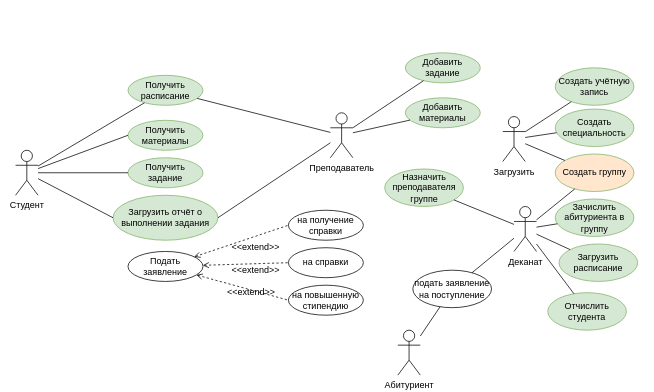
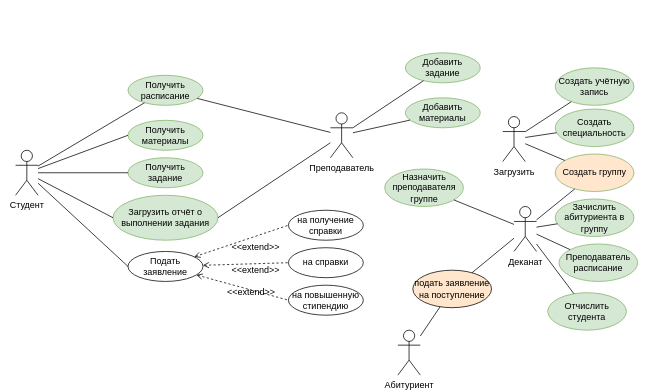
  <mxCell id="0" />
  <mxCell id="1" parent="0" />
  <mxCell id="2" value="Студент" style="shape=umlActor;verticalLabelPosition=bottom;verticalAlign=top;html=1;outlineConnect=0;" parent="1" vertex="1"><mxGeometry x="20" y="200" width="30" height="60" as="geometry" /></mxCell>
  <mxCell id="3" value="Загрузить" style="shape=umlActor;verticalLabelPosition=bottom;verticalAlign=top;html=1;outlineConnect=0;" parent="1" vertex="1"><mxGeometry x="670" y="155" width="30" height="60" as="geometry" /></mxCell>
  <mxCell id="4" value="Преподаватель" style="shape=umlActor;verticalLabelPosition=bottom;verticalAlign=top;html=1;outlineConnect=0;" parent="1" vertex="1"><mxGeometry x="440" y="150" width="30" height="60" as="geometry" /></mxCell>
  <mxCell id="5" value="&amp;nbsp;" style="text;whiteSpace=wrap;html=1;" parent="1" vertex="1"><mxGeometry x="100" y="20" width="30" height="30" as="geometry" /></mxCell>
  <mxCell id="6" value="Абитуриент" style="shape=umlActor;verticalLabelPosition=bottom;verticalAlign=top;html=1;outlineConnect=0;" parent="1" vertex="1"><mxGeometry x="530" y="440" width="30" height="60" as="geometry" /></mxCell>
  <mxCell id="7" value="Получить материалы " style="ellipse;whiteSpace=wrap;html=1;fillColor=#d5e8d4;strokeColor=#82b366;" parent="1" vertex="1"><mxGeometry x="170" y="160" width="100" height="40" as="geometry" /></mxCell>
  <mxCell id="8" value="Деканат" style="shape=umlActor;verticalLabelPosition=bottom;verticalAlign=top;html=1;outlineConnect=0;" parent="1" vertex="1"><mxGeometry x="685" y="275" width="30" height="60" as="geometry" /></mxCell>
  <mxCell id="9" value="Получить задание" style="ellipse;whiteSpace=wrap;html=1;fillColor=#d5e8d4;strokeColor=#82b366;" parent="1" vertex="1"><mxGeometry x="170" y="210" width="100" height="40" as="geometry" /></mxCell>
  <mxCell id="10" value="&lt;div&gt;Добавить материалы&lt;/div&gt;" style="ellipse;whiteSpace=wrap;html=1;fillColor=#d5e8d4;strokeColor=#82b366;" parent="1" vertex="1"><mxGeometry x="540" y="130" width="100" height="40" as="geometry" /></mxCell>
  <mxCell id="11" value="&lt;div&gt;Добавить задание&lt;/div&gt;" style="ellipse;whiteSpace=wrap;html=1;fillColor=#d5e8d4;strokeColor=#82b366;" parent="1" vertex="1"><mxGeometry x="540" width="100" height="40" as="geometry" y="70" /></mxCell>
  <mxCell id="12" value="Подать заявление " style="ellipse;whiteSpace=wrap;html=1;" parent="1" vertex="1"><mxGeometry x="170" y="335" width="100" height="40" as="geometry" /></mxCell>
  <mxCell id="13" value="на получение справки" style="ellipse;whiteSpace=wrap;html=1;" parent="1" vertex="1"><mxGeometry x="384" y="280" width="100" height="40" as="geometry" /></mxCell>
  <mxCell id="14" value="на справки " style="ellipse;whiteSpace=wrap;html=1;" parent="1" vertex="1"><mxGeometry x="384" y="330" width="100" height="40" as="geometry" /></mxCell>
  <mxCell id="15" value="Загрузить отчёт о выполнении задания" style="ellipse;whiteSpace=wrap;html=1;fillColor=#d5e8d4;strokeColor=#82b366;" parent="1" vertex="1"><mxGeometry x="150" y="260" width="140" height="60" as="geometry" /></mxCell>
  <mxCell id="16" value="" style="endArrow=none;html=1;entryX=0;entryY=0.5;entryDx=0;entryDy=0;dashed=1;startArrow=open;startFill=0;" parent="1" source="12" target="13" edge="1"><mxGeometry width="50" height="50" relative="1" as="geometry"><mxPoint x="270" y="270" as="sourcePoint" /><mxPoint x="320" y="220" as="targetPoint" /></mxGeometry></mxCell>
  <mxCell id="17" value="&amp;lt;&amp;lt;extend&amp;gt;&amp;gt;" style="text;html=1;align=center;verticalAlign=middle;resizable=0;points=[];autosize=1;strokeColor=none;fillColor=none;" parent="1" vertex="1"><mxGeometry x="300" y="320" width="80" height="20" as="geometry" /></mxCell>
  <mxCell id="18" value="" style="endArrow=none;html=1;" parent="1" source="4" target="10" edge="1"><mxGeometry width="50" height="50" relative="1" as="geometry"><mxPoint x="340" y="370" as="sourcePoint" /><mxPoint x="390" y="320" as="targetPoint" /></mxGeometry></mxCell>
  <mxCell id="19" value="" style="endArrow=none;html=1;" parent="1" source="4" target="11" edge="1"><mxGeometry width="50" height="50" relative="1" as="geometry"><mxPoint x="340" y="370" as="sourcePoint" /><mxPoint x="390" y="320" as="targetPoint" /></mxGeometry></mxCell>
  <mxCell id="20" value="" style="endArrow=none;html=1;exitX=1;exitY=0.5;exitDx=0;exitDy=0;" parent="1" source="15" target="4" edge="1"><mxGeometry width="50" height="50" relative="1" as="geometry"><mxPoint x="260" y="460" as="sourcePoint" /><mxPoint x="310" y="410" as="targetPoint" /></mxGeometry></mxCell>
  <mxCell id="21" value="" style="endArrow=none;html=1;entryX=0;entryY=0.5;entryDx=0;entryDy=0;" parent="1" source="2" target="7" edge="1"><mxGeometry width="50" height="50" relative="1" as="geometry"><mxPoint x="70" y="240" as="sourcePoint" /><mxPoint x="240" y="350" as="targetPoint" /></mxGeometry></mxCell>
  <mxCell id="22" value="" style="endArrow=none;html=1;" parent="1" target="2" edge="1"><mxGeometry width="50" height="50" relative="1" as="geometry"><mxPoint x="170" y="230" as="sourcePoint" /><mxPoint x="240" y="350" as="targetPoint" /></mxGeometry></mxCell>
  <mxCell id="23" value="" style="endArrow=none;html=1;exitX=0;exitY=0.5;exitDx=0;exitDy=0;" parent="1" source="15" target="2" edge="1"><mxGeometry width="50" height="50" relative="1" as="geometry"><mxPoint x="190" y="440" as="sourcePoint" /><mxPoint x="240" y="390" as="targetPoint" /></mxGeometry></mxCell>
+ <mxCell id="24" value="" style="endArrow=none;html=1;entryX=0;entryY=0.5;entryDx=0;entryDy=0;" parent="1" source="2" target="12" edge="1"><mxGeometry width="50" height="50" relative="1" as="geometry"><mxPoint x="210" y="460" as="sourcePoint" /><mxPoint x="260" y="410" as="targetPoint" /></mxGeometry></mxCell>
  <mxCell id="25" value="на повышенную стипендию " style="ellipse;whiteSpace=wrap;html=1;" parent="1" vertex="1"><mxGeometry x="384" y="380" width="100" height="40" as="geometry" /></mxCell>
  <mxCell id="26" value="&amp;lt;&amp;lt;extend&amp;gt;&amp;gt;" style="text;html=1;align=center;verticalAlign=middle;resizable=0;points=[];autosize=1;strokeColor=none;fillColor=none;" parent="1" vertex="1"><mxGeometry x="300" y="350" width="80" height="20" as="geometry" /></mxCell>
  <mxCell id="27" value="&amp;lt;&amp;lt;extend&amp;gt;&amp;gt;" style="text;html=1;align=center;verticalAlign=middle;resizable=0;points=[];autosize=1;strokeColor=none;fillColor=none;" parent="1" vertex="1"><mxGeometry x="294" y="380" width="80" height="20" as="geometry" /></mxCell>
  <mxCell id="28" value="" style="endArrow=none;html=1;entryX=0;entryY=0.5;entryDx=0;entryDy=0;dashed=1;startArrow=open;startFill=0;" parent="1" source="12" target="14" edge="1"><mxGeometry width="50" height="50" relative="1" as="geometry"><mxPoint x="270" y="370" as="sourcePoint" /><mxPoint x="394" y="310" as="targetPoint" /></mxGeometry></mxCell>
  <mxCell id="29" value="" style="endArrow=none;html=1;entryX=0;entryY=0.5;entryDx=0;entryDy=0;dashed=1;startArrow=open;startFill=0;" parent="1" source="12" target="25" edge="1"><mxGeometry width="50" height="50" relative="1" as="geometry"><mxPoint x="290" y="390" as="sourcePoint" /><mxPoint x="404" y="320" as="targetPoint" /></mxGeometry></mxCell>
  <mxCell id="30" value="Создать специальность" style="ellipse;whiteSpace=wrap;html=1;fillColor=#d5e8d4;strokeColor=#82b366;" parent="1" vertex="1"><mxGeometry x="740" y="145" width="105" height="50" as="geometry" /></mxCell>
  <mxCell id="31" value="Создать группу" style="ellipse;whiteSpace=wrap;html=1;fillColor=#ffe6cc;strokeColor=#82b366;" parent="1" vertex="1"><mxGeometry x="740" y="205" width="105" height="50" as="geometry" /></mxCell>
  <mxCell id="32" value="" style="endArrow=none;html=1;" parent="1" source="30" target="3" edge="1"><mxGeometry width="50" height="50" relative="1" as="geometry"><mxPoint x="210" y="430" as="sourcePoint" /><mxPoint x="260" y="380" as="targetPoint" /></mxGeometry></mxCell>
  <mxCell id="33" value="&lt;div&gt;Отчислить студента &lt;/div&gt;" style="ellipse;whiteSpace=wrap;html=1;fillColor=#d5e8d4;strokeColor=#82b366;" parent="1" vertex="1"><mxGeometry x="730" y="390" width="105" height="50" as="geometry" /></mxCell>
  <mxCell id="34" value="" style="endArrow=none;html=1;" parent="1" source="31" target="3" edge="1"><mxGeometry width="50" height="50" relative="1" as="geometry"><mxPoint x="210" y="430" as="sourcePoint" /><mxPoint x="260" y="380" as="targetPoint" /></mxGeometry></mxCell>
  <mxCell id="35" value="" style="endArrow=none;html=1;" parent="1" source="33" target="8" edge="1"><mxGeometry width="50" height="50" relative="1" as="geometry"><mxPoint x="210" y="430" as="sourcePoint" /><mxPoint x="260" y="380" as="targetPoint" /></mxGeometry></mxCell>
  <mxCell id="36" value="Создать учётную запись " style="ellipse;whiteSpace=wrap;html=1;fillColor=#d5e8d4;strokeColor=#82b366;" parent="1" vertex="1"><mxGeometry x="740" y="90" width="105" height="50" as="geometry" /></mxCell>
  <mxCell id="37" value="" style="endArrow=none;html=1;" parent="1" source="36" target="3" edge="1"><mxGeometry width="50" height="50" relative="1" as="geometry"><mxPoint x="220" y="410" as="sourcePoint" /><mxPoint x="270" y="360" as="targetPoint" /></mxGeometry></mxCell>
  <mxCell id="38" value="" style="endArrow=none;html=1;" parent="1" source="8" target="31" edge="1"><mxGeometry width="50" height="50" relative="1" as="geometry"><mxPoint x="350" y="570" as="sourcePoint" /><mxPoint x="160" y="540" as="targetPoint" /></mxGeometry></mxCell>
  <mxCell id="39" value="Зачислить абитуриента в группу " style="ellipse;whiteSpace=wrap;html=1;fillColor=#d5e8d4;strokeColor=#82b366;" parent="1" vertex="1"><mxGeometry x="740" y="265" width="105" height="50" as="geometry" /></mxCell>
  <mxCell id="40" value="" style="endArrow=none;html=1;" parent="1" source="8" target="39" edge="1"><mxGeometry width="50" height="50" relative="1" as="geometry"><mxPoint x="340" y="580" as="sourcePoint" /><mxPoint x="310" y="510" as="targetPoint" /></mxGeometry></mxCell>
- <mxCell id="41" value="Загрузить расписание" style="ellipse;whiteSpace=wrap;html=1;fillColor=#d5e8d4;strokeColor=#82b366;" parent="1" vertex="1"><mxGeometry x="745" y="325" width="105" height="50" as="geometry" /></mxCell>
+ <mxCell id="41" value="Преподаватель расписание" style="ellipse;whiteSpace=wrap;html=1;fillColor=#d5e8d4;strokeColor=#82b366;" parent="1" vertex="1"><mxGeometry x="745" y="325" width="105" height="50" as="geometry" /></mxCell>
  <mxCell id="42" value="" style="endArrow=none;html=1;" parent="1" source="8" target="41" edge="1"><mxGeometry width="50" height="50" relative="1" as="geometry"><mxPoint x="240" y="740" as="sourcePoint" /><mxPoint x="798" y="340" as="targetPoint" /></mxGeometry></mxCell>
  <mxCell id="43" value="Назначить преподавателя группе" style="ellipse;whiteSpace=wrap;html=1;fillColor=#d5e8d4;strokeColor=#82b366;" parent="1" vertex="1"><mxGeometry x="512.5" y="225" width="105" height="50" as="geometry" /></mxCell>
  <mxCell id="44" value="" style="endArrow=none;html=1;" parent="1" source="8" target="43" edge="1"><mxGeometry width="50" height="50" relative="1" as="geometry"><mxPoint x="640" y="300" as="sourcePoint" /><mxPoint x="580" y="290" as="targetPoint" /></mxGeometry></mxCell>
- <mxCell id="45" value="подать заявление на поступление " style="ellipse;whiteSpace=wrap;html=1;" parent="1" vertex="1"><mxGeometry x="550" y="360" width="105" height="50" as="geometry" /></mxCell>
+ <mxCell id="45" value="подать заявление на поступление " style="ellipse;whiteSpace=wrap;html=1;fillColor=#ffe6cc;" parent="1" vertex="1"><mxGeometry x="550" y="360" width="105" height="50" as="geometry" /></mxCell>
  <mxCell id="46" value="" style="endArrow=none;html=1;" parent="1" source="45" target="8" edge="1"><mxGeometry width="50" height="50" relative="1" as="geometry"><mxPoint x="620" y="360" as="sourcePoint" /><mxPoint x="670" y="310" as="targetPoint" /></mxGeometry></mxCell>
  <mxCell id="47" value="" style="endArrow=none;html=1;" parent="1" source="45" target="6" edge="1"><mxGeometry width="50" height="50" relative="1" as="geometry"><mxPoint x="620" y="360" as="sourcePoint" /><mxPoint x="670" y="310" as="targetPoint" /></mxGeometry></mxCell>
  <mxCell id="48" value="Получить расписание" style="ellipse;whiteSpace=wrap;html=1;fillColor=#d5e8d4;strokeColor=#82b366;" parent="1" vertex="1"><mxGeometry x="170" y="100" width="100" height="40" as="geometry" /></mxCell>
  <mxCell id="49" value="" style="endArrow=none;html=1;" parent="1" source="2" target="48" edge="1"><mxGeometry width="50" height="50" relative="1" as="geometry"><mxPoint x="50" y="160" as="sourcePoint" /><mxPoint x="100" y="110" as="targetPoint" /></mxGeometry></mxCell>
  <mxCell id="50" value="" style="endArrow=none;html=1;" parent="1" source="48" target="4" edge="1"><mxGeometry width="50" height="50" relative="1" as="geometry"><mxPoint x="340" y="150" as="sourcePoint" /><mxPoint x="390" y="100" as="targetPoint" /></mxGeometry></mxCell>
